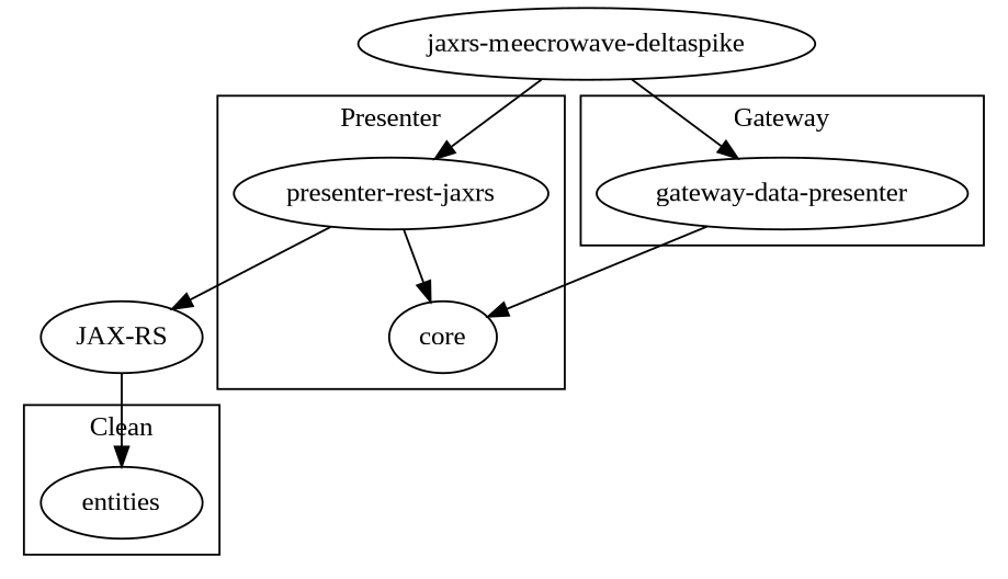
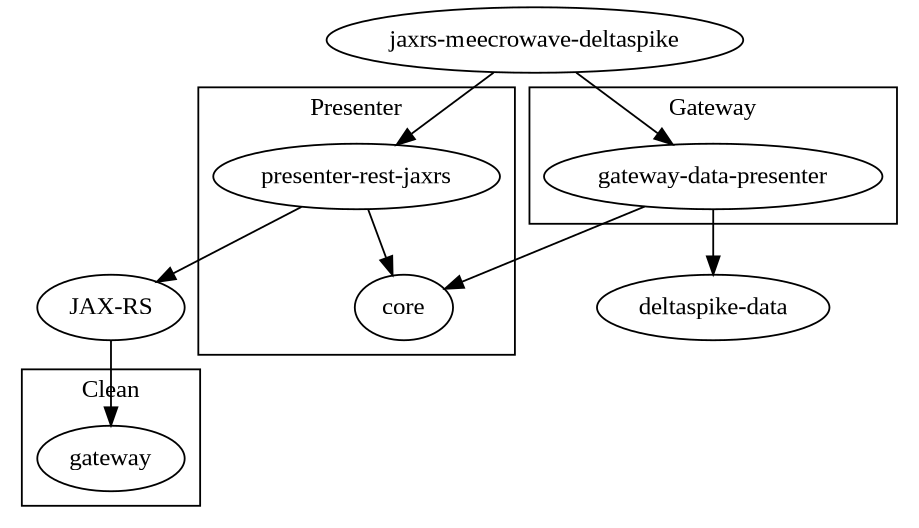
  digraph {
    fontname="Liberation Serif"
    node [fontname="Liberation Serif"]
    edge [fontname="Liberation Serif"]
    "presenter-rest-jaxrs"
    core
-   entities
+   entities [label=gateway]
    n4 [label="gateway-data-presenter"]
    "JAX-RS"
+   "deltaspike-data"
    n7 [label="jaxrs-meecrowave-deltaspike"]
    subgraph cluster_1 {
      label=Presenter
      "presenter-rest-jaxrs"
      core
    }
    subgraph cluster_2 {
      label=Clean
      entities
    }
    subgraph cluster_3 {
      label=Gateway
      n4
    }
    "presenter-rest-jaxrs" -> core
    "presenter-rest-jaxrs" -> "JAX-RS"
    n4 -> core
+   n4 -> "deltaspike-data"
    "JAX-RS" -> entities
    n7 -> "presenter-rest-jaxrs"
    n7 -> n4
  }
